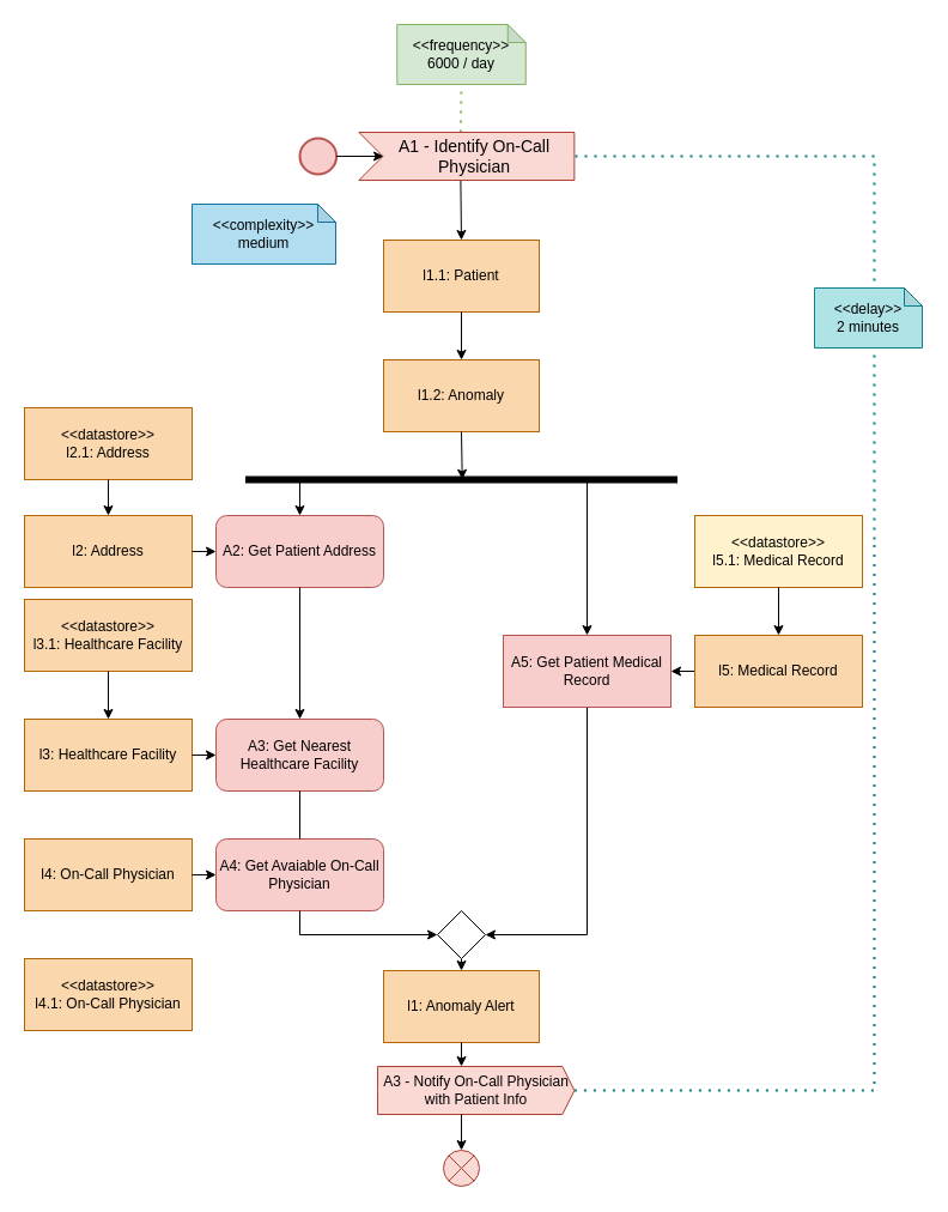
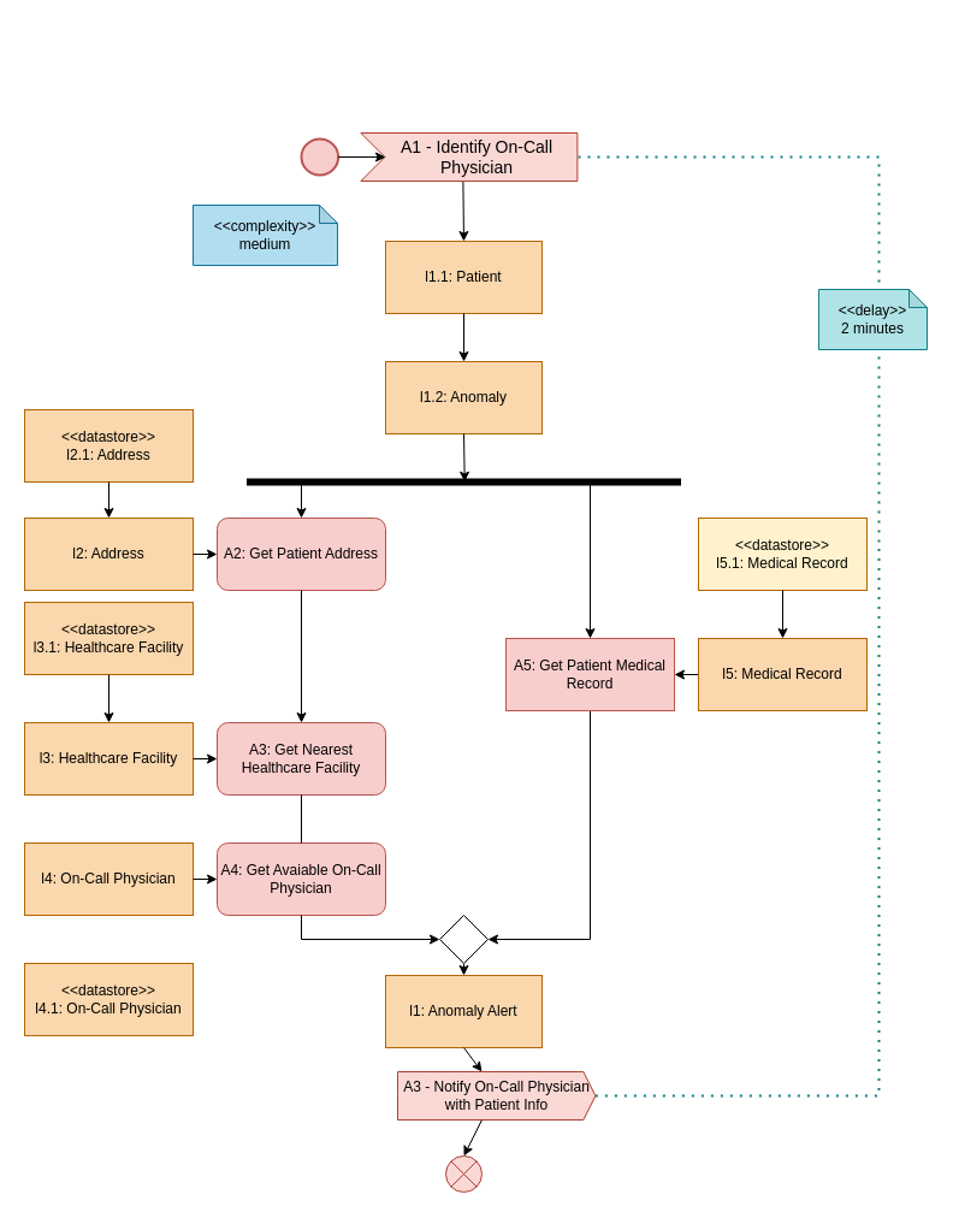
  <mxCell id="0" />
  <mxCell id="1" parent="0" />
  <mxCell id="2" value="l1.1: Patient" style="rounded=0;whiteSpace=wrap;html=1;fillColor=#fad7ac;strokeColor=#b46504;" parent="1" vertex="1"><mxGeometry x="320" y="200" width="130" height="60" as="geometry" /></mxCell>
  <mxCell id="3" value="" style="endArrow=classic;html=1;rounded=0;exitX=0;exitY=0;exitDx=85;exitDy=40;exitPerimeter=0;entryX=0.5;entryY=0;entryDx=0;entryDy=0;" parent="1" source="12" target="2" edge="1"><mxGeometry width="50" height="50" relative="1" as="geometry"><mxPoint x="390" y="280" as="sourcePoint" /><mxPoint x="440" y="230" as="targetPoint" /></mxGeometry></mxCell>
  <mxCell id="4" value="" style="endArrow=classic;html=1;rounded=0;entryX=0.5;entryY=0;entryDx=0;entryDy=0;" parent="1" source="38" target="45" edge="1"><mxGeometry width="50" height="50" relative="1" as="geometry"><mxPoint x="250" y="690" as="sourcePoint" /><mxPoint x="240" y="670" as="targetPoint" /></mxGeometry></mxCell>
  <mxCell id="5" value="" style="shape=sumEllipse;perimeter=ellipsePerimeter;whiteSpace=wrap;html=1;backgroundOutline=1;fillColor=#fad9d5;strokeColor=#ae4132;rounded=0;" parent="1" vertex="1"><mxGeometry x="370" y="960" width="30" height="30" as="geometry" /></mxCell>
  <mxCell id="6" value="" style="endArrow=none;dashed=1;html=1;dashPattern=1 3;strokeWidth=2;rounded=0;entryX=1;entryY=0.5;entryDx=0;entryDy=0;entryPerimeter=0;fillColor=#b0e3e6;strokeColor=#0e8088;" parent="1" target="12" edge="1"><mxGeometry width="50" height="50" relative="1" as="geometry"><mxPoint x="730" y="450" as="sourcePoint" /><mxPoint x="440" y="130" as="targetPoint" /><Array as="points"><mxPoint x="730" y="290" /><mxPoint x="730" y="130" /></Array></mxGeometry></mxCell>
  <mxCell id="7" value="" style="endArrow=none;dashed=1;html=1;dashPattern=1 3;strokeWidth=2;rounded=0;exitX=1;exitY=0.5;exitDx=0;exitDy=0;fillColor=#b0e3e6;strokeColor=#0e8088;exitPerimeter=0;" parent="1" source="18" edge="1"><mxGeometry width="50" height="50" relative="1" as="geometry"><mxPoint x="640" y="600" as="sourcePoint" /><mxPoint x="730" y="450" as="targetPoint" /><Array as="points"><mxPoint x="730" y="910" /></Array></mxGeometry></mxCell>
  <mxCell id="8" value="&amp;lt;&amp;lt;delay&amp;gt;&amp;gt;&lt;br&gt;2 minutes" style="shape=note;whiteSpace=wrap;html=1;backgroundOutline=1;darkOpacity=0.05;size=15;fillColor=#b0e3e6;strokeColor=#0e8088;rounded=0;" parent="1" vertex="1"><mxGeometry x="680" y="240" width="90" height="50" as="geometry" /></mxCell>
- <mxCell id="9" value="&amp;lt;&amp;lt;frequency&amp;gt;&amp;gt;&lt;br&gt;6000 / day" style="shape=note;whiteSpace=wrap;html=1;backgroundOutline=1;darkOpacity=0.05;size=15;fillColor=#d5e8d4;strokeColor=#82b366;rounded=0;" parent="1" vertex="1"><mxGeometry x="331.25" y="20" width="107.5" height="50" as="geometry" /></mxCell>
- <mxCell id="10" value="" style="endArrow=none;dashed=1;html=1;dashPattern=1 3;strokeWidth=2;rounded=0;entryX=0.5;entryY=1;entryDx=0;entryDy=0;entryPerimeter=0;exitX=0;exitY=0;exitDx=85;exitDy=0;exitPerimeter=0;fillColor=#d5e8d4;strokeColor=#82b366;" parent="1" source="12" target="9" edge="1"><mxGeometry width="50" height="50" relative="1" as="geometry"><mxPoint x="390" y="280" as="sourcePoint" /><mxPoint x="440" y="230" as="targetPoint" /><Array as="points"><mxPoint x="385" y="70" /></Array></mxGeometry></mxCell>
  <mxCell id="11" value="&amp;lt;&amp;lt;complexity&amp;gt;&amp;gt;&lt;br&gt;medium" style="shape=note;whiteSpace=wrap;html=1;backgroundOutline=1;darkOpacity=0.05;size=15;fillColor=#b1ddf0;strokeColor=#10739e;rounded=0;" parent="1" vertex="1"><mxGeometry x="160" y="170" width="120" height="50" as="geometry" /></mxCell>
  <mxCell id="12" value="A1 - Identify On-Call Physician" style="html=1;shape=mxgraph.infographic.ribbonSimple;notch1=20;notch2=0;align=center;verticalAlign=middle;fontSize=14;fontStyle=0;fillColor=#fad9d5;flipH=0;spacingRight=0;spacingLeft=14;whiteSpace=wrap;strokeColor=#ae4132;rounded=0;" parent="1" vertex="1"><mxGeometry x="299.38" y="110" width="180" height="40" as="geometry" /></mxCell>
  <mxCell id="13" value="&amp;lt;&amp;lt;datastore&amp;gt;&amp;gt;&lt;div&gt;l2.1: Address&lt;/div&gt;" style="rounded=0;whiteSpace=wrap;html=1;fillColor=#fad7ac;strokeColor=#b46504;" parent="1" vertex="1"><mxGeometry x="20" y="340" width="140" height="60" as="geometry" /></mxCell>
  <mxCell id="14" value="l2: Address" style="rounded=0;whiteSpace=wrap;html=1;fillColor=#fad7ac;strokeColor=#b46504;" parent="1" vertex="1"><mxGeometry x="20" y="430" width="140" height="60" as="geometry" /></mxCell>
  <mxCell id="15" value="" style="endArrow=classic;html=1;rounded=0;exitX=0.5;exitY=1;exitDx=0;exitDy=0;entryX=0.5;entryY=0;entryDx=0;entryDy=0;" parent="1" source="13" target="14" edge="1"><mxGeometry width="50" height="50" relative="1" as="geometry"><mxPoint x="390" y="430" as="sourcePoint" /><mxPoint x="440" y="380" as="targetPoint" /></mxGeometry></mxCell>
  <mxCell id="16" value="" style="endArrow=classic;html=1;rounded=0;entryX=0;entryY=0.5;entryDx=0;entryDy=0;" parent="1" edge="1"><mxGeometry width="50" height="50" relative="1" as="geometry"><mxPoint x="160" y="460" as="sourcePoint" /><mxPoint x="180" y="460" as="targetPoint" /></mxGeometry></mxCell>
  <mxCell id="17" value="" style="html=1;points=[];perimeter=orthogonalPerimeter;fillColor=strokeColor;rotation=90;rounded=0;" parent="1" vertex="1"><mxGeometry x="382.5" y="220" width="5" height="360" as="geometry" /></mxCell>
- <mxCell id="18" value="A3 - Notify On-Call Physician &lt;br&gt;with Patient Info" style="html=1;shadow=0;dashed=0;align=center;verticalAlign=middle;shape=mxgraph.arrows2.arrow;dy=0;dx=10;notch=0;fillColor=#fad9d5;strokeColor=#ae4132;rounded=0;" parent="1" vertex="1"><mxGeometry x="315" y="890" width="164.38" height="40" as="geometry" /></mxCell>
+ <mxCell id="18" value="A3 - Notify On-Call Physician &lt;br&gt;with Patient Info" style="html=1;shadow=0;dashed=0;align=center;verticalAlign=middle;shape=mxgraph.arrows2.arrow;dy=0;dx=10;notch=0;fillColor=#fad9d5;strokeColor=#ae4132;rounded=0;" parent="1" vertex="1"><mxGeometry x="330" y="890" width="164.38" height="40" as="geometry" /></mxCell>
  <mxCell id="19" value="" style="endArrow=classic;html=1;rounded=0;exitX=0;exitY=0;exitDx=70;exitDy=40;entryX=0.5;entryY=0;entryDx=0;entryDy=0;exitPerimeter=0;" parent="1" source="18" target="5" edge="1"><mxGeometry width="50" height="50" relative="1" as="geometry"><mxPoint x="350" y="820" as="sourcePoint" /><mxPoint x="350" y="860" as="targetPoint" /></mxGeometry></mxCell>
  <mxCell id="20" value="" style="endArrow=classic;html=1;rounded=0;entryX=0.5;entryY=0;entryDx=0;entryDy=0;" parent="1" target="30" edge="1"><mxGeometry width="50" height="50" relative="1" as="geometry"><mxPoint x="250" y="400" as="sourcePoint" /><mxPoint x="250" y="440" as="targetPoint" /></mxGeometry></mxCell>
  <mxCell id="21" value="&amp;lt;&amp;lt;datastore&amp;gt;&amp;gt;&lt;div&gt;l5.1: Medical Record&lt;/div&gt;" style="rounded=0;whiteSpace=wrap;html=1;fillColor=#fff2cc;strokeColor=#b46504;" parent="1" vertex="1"><mxGeometry x="580" y="430" width="140" height="60" as="geometry" /></mxCell>
  <mxCell id="22" value="" style="endArrow=classic;html=1;rounded=0;exitX=0;exitY=0.5;exitDx=0;exitDy=0;entryX=1;entryY=0.5;entryDx=0;entryDy=0;" parent="1" source="25" target="31" edge="1"><mxGeometry width="50" height="50" relative="1" as="geometry"><mxPoint x="570" y="540" as="sourcePoint" /><mxPoint x="550" y="560" as="targetPoint" /></mxGeometry></mxCell>
  <mxCell id="23" value="" style="endArrow=classic;html=1;rounded=0;exitX=0.5;exitY=1;exitDx=0;exitDy=0;entryX=1;entryY=0.5;entryDx=0;entryDy=0;" parent="1" source="31" target="38" edge="1"><mxGeometry width="50" height="50" relative="1" as="geometry"><mxPoint x="630" y="480" as="sourcePoint" /><mxPoint x="490" y="730" as="targetPoint" /><Array as="points"><mxPoint x="490" y="780" /></Array></mxGeometry></mxCell>
  <mxCell id="24" value="" style="endArrow=classic;html=1;rounded=0;exitX=0.5;exitY=1;exitDx=0;exitDy=0;entryX=0.5;entryY=0;entryDx=0;entryDy=0;" parent="1" source="21" target="25" edge="1"><mxGeometry width="50" height="50" relative="1" as="geometry"><mxPoint x="490" y="600" as="sourcePoint" /><mxPoint x="490" y="750" as="targetPoint" /></mxGeometry></mxCell>
  <mxCell id="25" value="l5: Medical Record" style="rounded=0;whiteSpace=wrap;html=1;fillColor=#fad7ac;strokeColor=#b46504;" parent="1" vertex="1"><mxGeometry x="580" y="530" width="140" height="60" as="geometry" /></mxCell>
  <mxCell id="26" value="" style="endArrow=classic;html=1;rounded=0;entryX=0.5;entryY=0;entryDx=0;entryDy=0;" parent="1" target="31" edge="1"><mxGeometry width="50" height="50" relative="1" as="geometry"><mxPoint x="490" y="400" as="sourcePoint" /><mxPoint x="490" y="440" as="targetPoint" /></mxGeometry></mxCell>
  <mxCell id="27" value="l1.2: Anomaly" style="rounded=0;whiteSpace=wrap;html=1;fillColor=#fad7ac;strokeColor=#b46504;" parent="1" vertex="1"><mxGeometry x="320" y="300" width="130" height="60" as="geometry" /></mxCell>
  <mxCell id="28" value="" style="endArrow=classic;html=1;rounded=0;exitX=0.5;exitY=1;exitDx=0;exitDy=0;entryX=0.5;entryY=0;entryDx=0;entryDy=0;" parent="1" source="2" target="27" edge="1"><mxGeometry width="50" height="50" relative="1" as="geometry"><mxPoint x="380" y="280" as="sourcePoint" /><mxPoint x="381" y="330" as="targetPoint" /></mxGeometry></mxCell>
  <mxCell id="29" value="" style="endArrow=classic;html=1;rounded=0;exitX=0.5;exitY=1;exitDx=0;exitDy=0;entryX=0.46;entryY=0.498;entryDx=0;entryDy=0;entryPerimeter=0;" parent="1" source="27" target="17" edge="1"><mxGeometry width="50" height="50" relative="1" as="geometry"><mxPoint x="250" y="370" as="sourcePoint" /><mxPoint x="251" y="420" as="targetPoint" /></mxGeometry></mxCell>
  <mxCell id="30" value="A2: Get Patient Address" style="rounded=1;whiteSpace=wrap;html=1;fillColor=#f8cecc;strokeColor=#b85450;" parent="1" vertex="1"><mxGeometry x="180" y="430" width="140" height="60" as="geometry" /></mxCell>
  <mxCell id="31" value="A5: Get Patient Medical Record" style="whiteSpace=wrap;html=1;fillColor=#f8cecc;strokeColor=#b85450;rounded=0;" parent="1" vertex="1"><mxGeometry x="420" y="530" width="140" height="60" as="geometry" /></mxCell>
  <mxCell id="32" value="&amp;lt;&amp;lt;datastore&amp;gt;&amp;gt;&lt;div&gt;l3.1:&amp;nbsp;&lt;span style=&quot;background-color: transparent; color: light-dark(rgb(0, 0, 0), rgb(255, 255, 255));&quot;&gt;Healthcare Facility&lt;/span&gt;&lt;/div&gt;" style="rounded=0;whiteSpace=wrap;html=1;fillColor=#fad7ac;strokeColor=#b46504;" parent="1" vertex="1"><mxGeometry x="20" y="500" width="140" height="60" as="geometry" /></mxCell>
  <mxCell id="33" value="l3: Healthcare Facility" style="rounded=0;whiteSpace=wrap;html=1;fillColor=#fad7ac;strokeColor=#b46504;" parent="1" vertex="1"><mxGeometry x="20" y="600" width="140" height="60" as="geometry" /></mxCell>
  <mxCell id="34" value="" style="endArrow=classic;html=1;rounded=0;exitX=0.5;exitY=1;exitDx=0;exitDy=0;entryX=0.5;entryY=0;entryDx=0;entryDy=0;" parent="1" edge="1"><mxGeometry width="50" height="50" relative="1" as="geometry"><mxPoint x="90" y="560" as="sourcePoint" /><mxPoint x="90" y="600" as="targetPoint" /></mxGeometry></mxCell>
  <mxCell id="35" value="" style="endArrow=classic;html=1;rounded=0;entryX=0;entryY=0.5;entryDx=0;entryDy=0;" parent="1" edge="1"><mxGeometry width="50" height="50" relative="1" as="geometry"><mxPoint x="160" y="630" as="sourcePoint" /><mxPoint x="180" y="630" as="targetPoint" /></mxGeometry></mxCell>
  <mxCell id="36" value="" style="endArrow=classic;html=1;rounded=0;exitX=0.5;exitY=1;exitDx=0;exitDy=0;" parent="1" source="30" edge="1"><mxGeometry width="50" height="50" relative="1" as="geometry"><mxPoint x="250" y="560" as="sourcePoint" /><mxPoint x="250" y="600" as="targetPoint" /></mxGeometry></mxCell>
  <mxCell id="37" value="A3: Get Nearest Healthcare Facility" style="rounded=1;whiteSpace=wrap;html=1;fillColor=#f8cecc;strokeColor=#b85450;" parent="1" vertex="1"><mxGeometry x="180" y="600" width="140" height="60" as="geometry" /></mxCell>
  <mxCell id="38" value="" style="rhombus;whiteSpace=wrap;html=1;" parent="1" vertex="1"><mxGeometry x="365" y="760" width="40" height="40" as="geometry" /></mxCell>
  <mxCell id="39" value="&amp;lt;&amp;lt;datastore&amp;gt;&amp;gt;&lt;div&gt;l4.1:&amp;nbsp;&lt;span style=&quot;background-color: transparent; color: light-dark(rgb(0, 0, 0), rgb(255, 255, 255));&quot;&gt;On-Call Physician&lt;/span&gt;&lt;/div&gt;" style="rounded=0;whiteSpace=wrap;html=1;fillColor=#fad7ac;strokeColor=#b46504;" parent="1" vertex="1"><mxGeometry x="20" y="800" width="140" height="60" as="geometry" /></mxCell>
  <mxCell id="40" value="l4: On-Call Physician" style="rounded=0;whiteSpace=wrap;html=1;fillColor=#fad7ac;strokeColor=#b46504;" parent="1" vertex="1"><mxGeometry x="20" y="700" width="140" height="60" as="geometry" /></mxCell>
  <mxCell id="41" value="" style="endArrow=classic;html=1;rounded=0;entryX=0;entryY=0.5;entryDx=0;entryDy=0;exitX=1;exitY=0.5;exitDx=0;exitDy=0;" parent="1" source="40" target="42" edge="1"><mxGeometry width="50" height="50" relative="1" as="geometry"><mxPoint x="160" y="800" as="sourcePoint" /><mxPoint x="180" y="800" as="targetPoint" /></mxGeometry></mxCell>
  <mxCell id="42" value="A4: Get Avaiable On-Call Physician" style="rounded=1;whiteSpace=wrap;html=1;fillColor=#f8cecc;strokeColor=#b85450;" parent="1" vertex="1"><mxGeometry x="180" y="700" width="140" height="60" as="geometry" /></mxCell>
  <mxCell id="43" value="" style="endArrow=none;html=1;rounded=0;exitX=0.5;exitY=1;exitDx=0;exitDy=0;entryX=0.5;entryY=0;entryDx=0;entryDy=0;" parent="1" source="37" target="42" edge="1"><mxGeometry width="50" height="50" relative="1" as="geometry"><mxPoint x="210" y="840" as="sourcePoint" /><mxPoint x="210" y="950" as="targetPoint" /></mxGeometry></mxCell>
  <mxCell id="44" value="" style="endArrow=classic;html=1;rounded=0;exitX=0.5;exitY=1;exitDx=0;exitDy=0;entryX=0;entryY=0.5;entryDx=0;entryDy=0;" parent="1" source="42" target="38" edge="1"><mxGeometry width="50" height="50" relative="1" as="geometry"><mxPoint x="200" y="820" as="sourcePoint" /><mxPoint x="200" y="930" as="targetPoint" /><Array as="points"><mxPoint x="250" y="780" /></Array></mxGeometry></mxCell>
  <mxCell id="45" value="l1: Anomaly Alert" style="rounded=0;whiteSpace=wrap;html=1;fillColor=#fad7ac;strokeColor=#b46504;" parent="1" vertex="1"><mxGeometry x="320" y="810" width="130" height="60" as="geometry" /></mxCell>
  <mxCell id="46" value="" style="endArrow=classic;html=1;rounded=0;entryX=0;entryY=0;entryDx=70;entryDy=0;exitX=0.5;exitY=1;exitDx=0;exitDy=0;entryPerimeter=0;" parent="1" source="45" target="18" edge="1"><mxGeometry width="50" height="50" relative="1" as="geometry"><mxPoint x="500" y="850" as="sourcePoint" /><mxPoint x="500" y="860" as="targetPoint" /></mxGeometry></mxCell>
  <mxCell id="47" value="" style="strokeWidth=2;html=1;shape=mxgraph.flowchart.start_2;whiteSpace=wrap;fillColor=#f8cecc;strokeColor=#b85450;" vertex="1" parent="1"><mxGeometry x="250" y="115" width="30.62" height="30" as="geometry" /></mxCell>
  <mxCell id="48" value="" style="endArrow=classic;html=1;rounded=0;exitX=1;exitY=0.5;exitDx=0;exitDy=0;exitPerimeter=0;entryX=0;entryY=0;entryDx=20;entryDy=20;entryPerimeter=0;" edge="1" parent="1" source="47"><mxGeometry width="50" height="50" relative="1" as="geometry"><mxPoint x="235.62" y="120" as="sourcePoint" /><mxPoint x="320" y="130" as="targetPoint" /></mxGeometry></mxCell>
